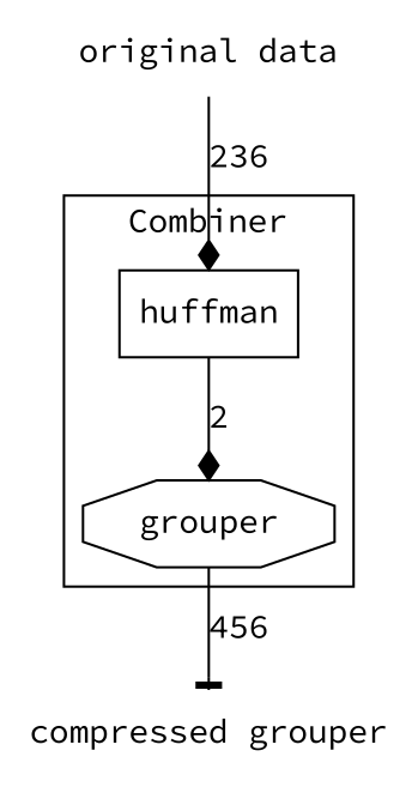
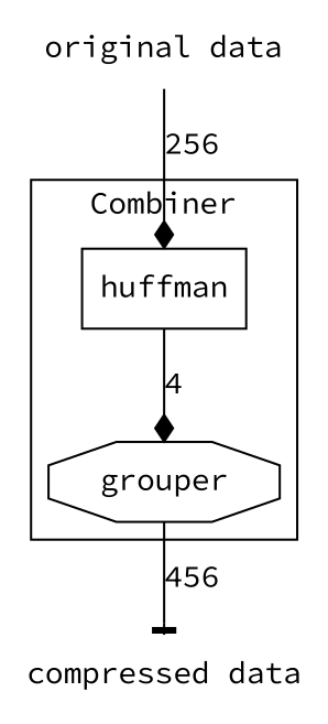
  digraph {
    fontname="Source Code Pro"
    rankdir=TB
    node [fontname="Source Code Pro" shape=none]
    edge [arrowhead=diamond fontname="Source Code Pro"]
    n1 [label=huffman shape=box]
    n2 [label=grouper shape=octagon]
-   n3 [label="compressed grouper"]
+   n3 [label="compressed data"]
    n4 [label="original data"]
    subgraph cluster_1 {
      label=Combiner
      n1
      n2
    }
-   n1 -> n2 [label=2]
+   n1 -> n2 [label=4]
    n2 -> n3 [arrowhead=tee label=456]
-   n4 -> n1 [label=236]
+   n4 -> n1 [label=256]
  }
